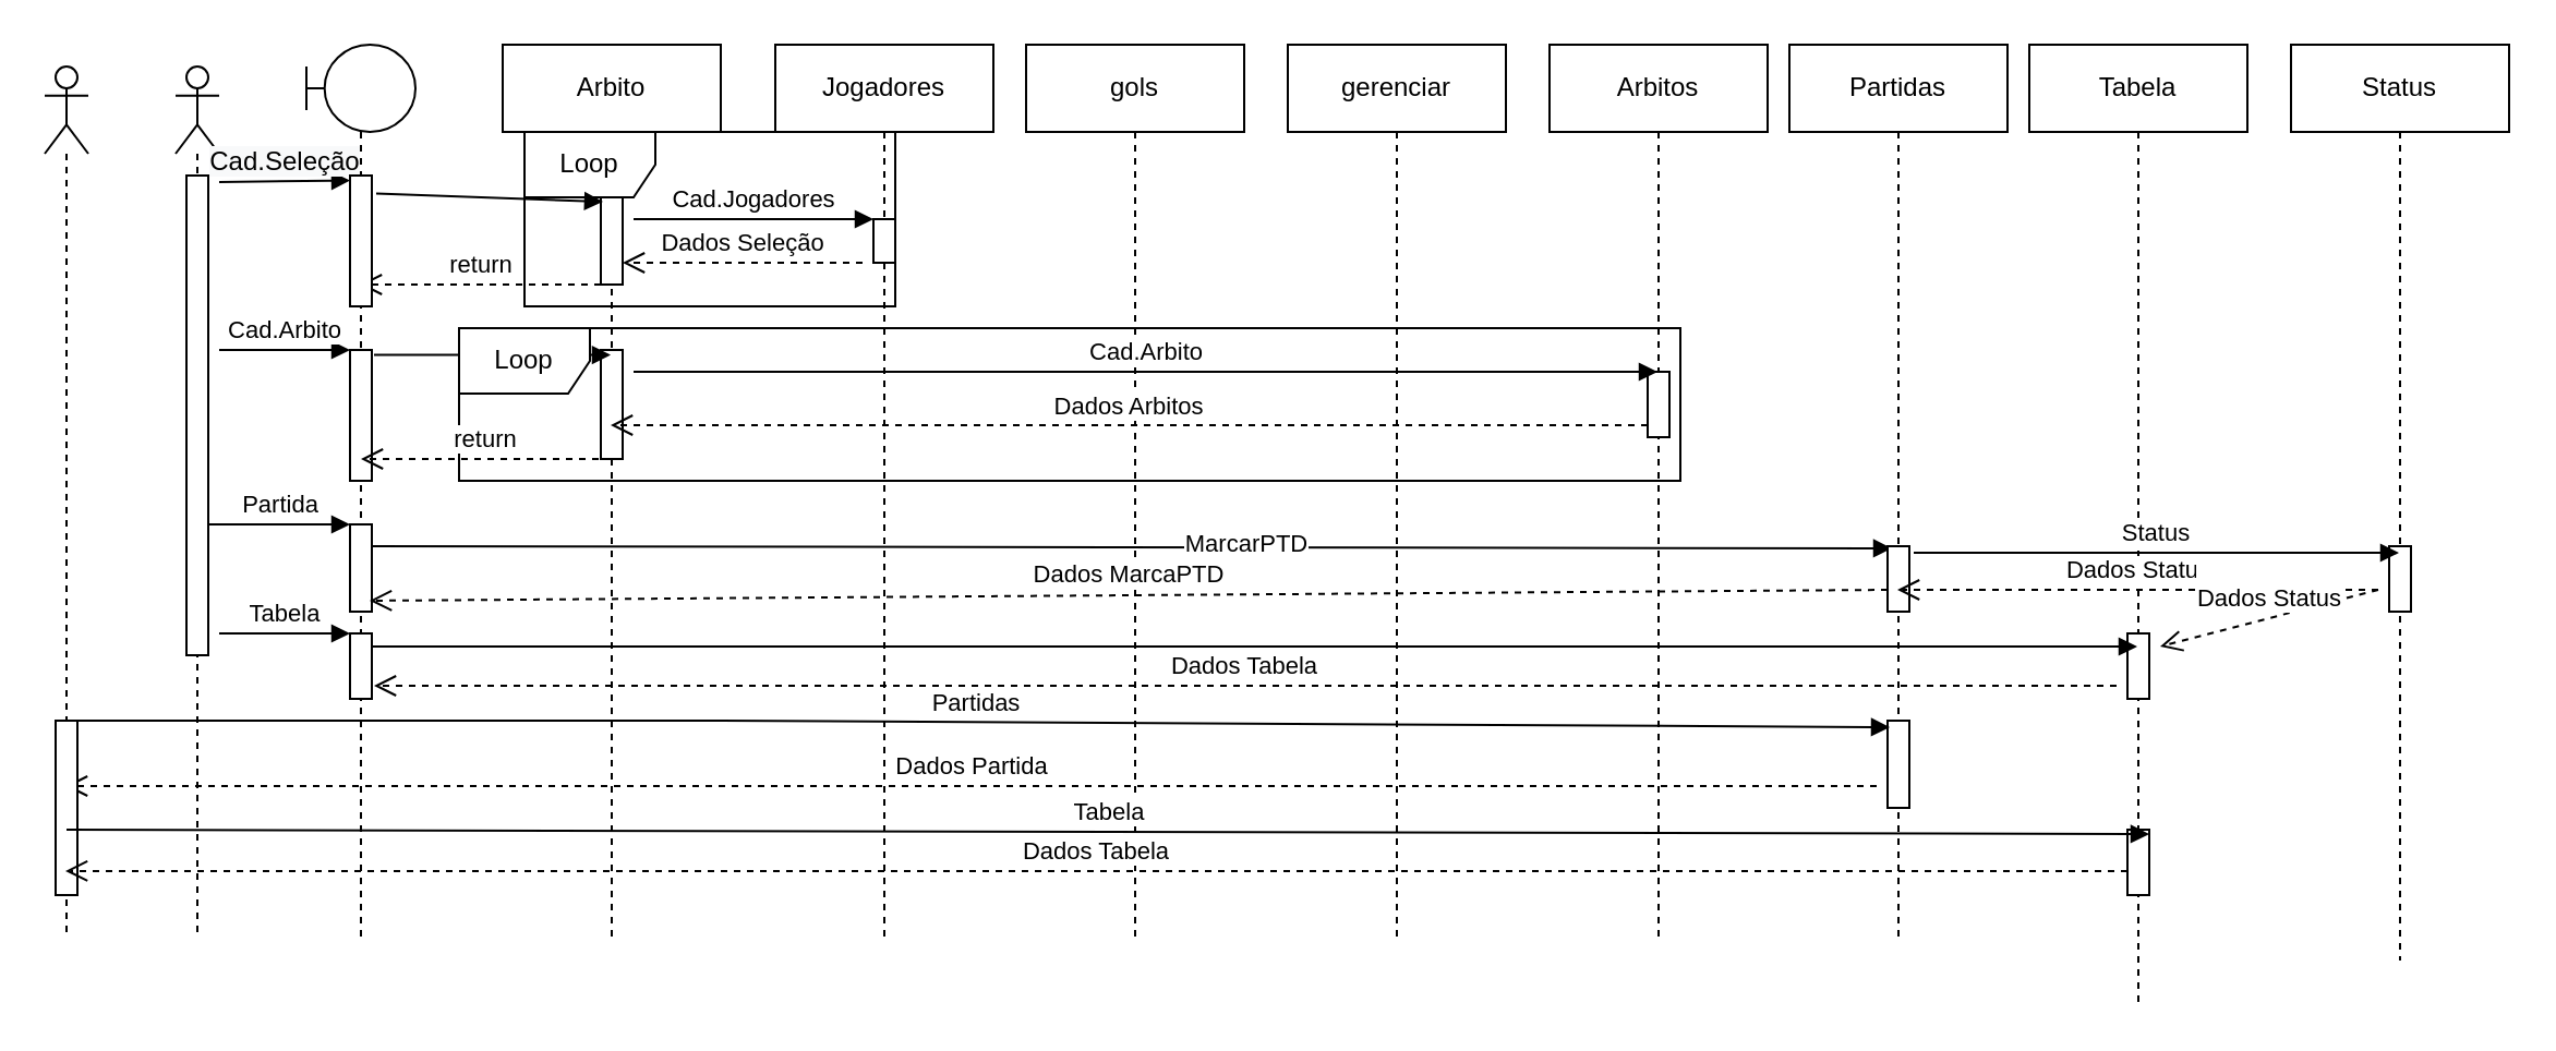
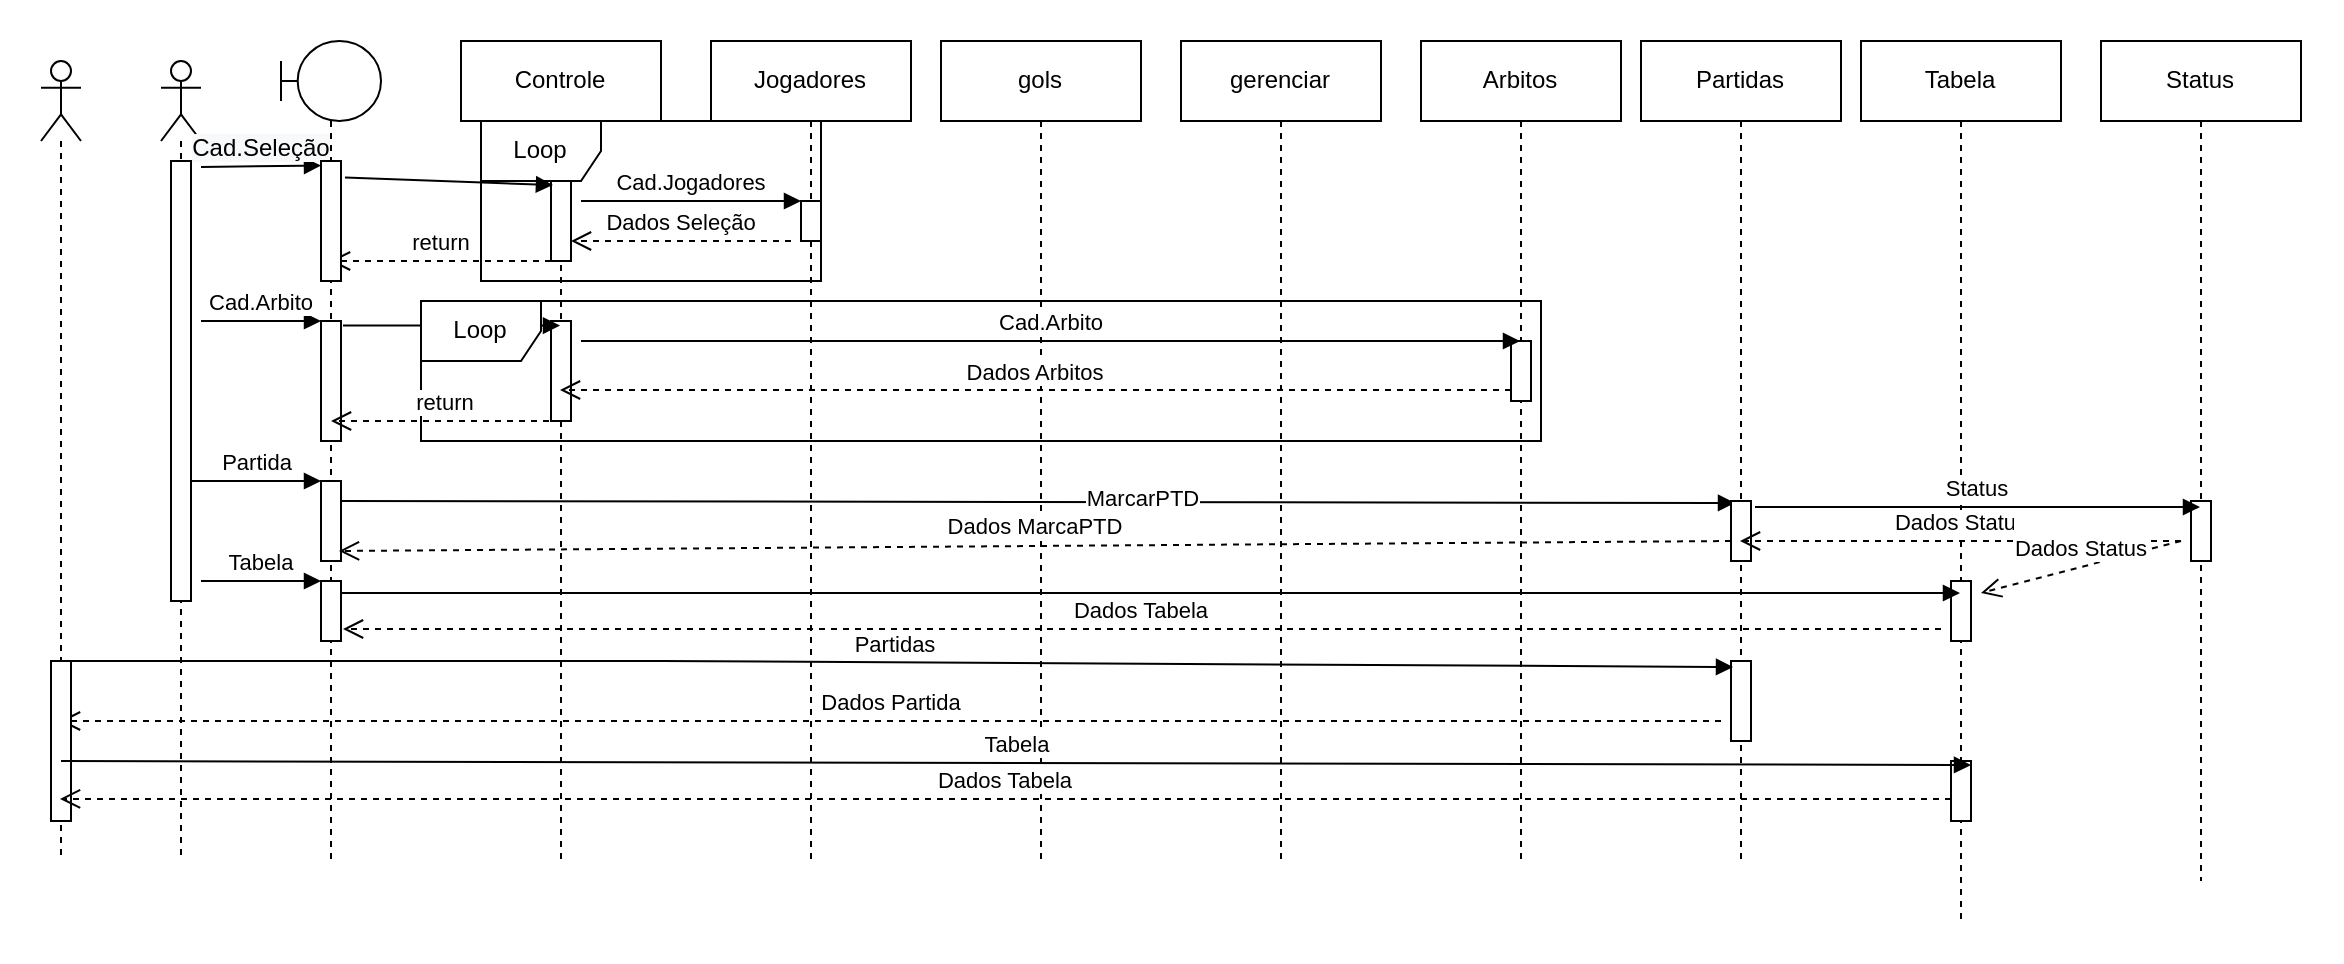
  <mxCell id="0" />
  <mxCell id="1" parent="0" />
  <mxCell id="2" value="" style="shape=umlLifeline;participant=umlActor;perimeter=lifelinePerimeter;whiteSpace=wrap;html=1;container=1;collapsible=0;recursiveResize=0;verticalAlign=top;spacingTop=36;outlineConnect=0;" vertex="1" parent="1"><mxGeometry x="80" y="30" width="20" height="400" as="geometry" /></mxCell>
  <mxCell id="3" value="" style="html=1;points=[];perimeter=orthogonalPerimeter;" vertex="1" parent="2"><mxGeometry x="5" y="50" width="10" height="220" as="geometry" /></mxCell>
  <mxCell id="4" value="Tabela" style="html=1;verticalAlign=bottom;endArrow=block;rounded=0;" edge="1" parent="2"><mxGeometry width="80" relative="1" as="geometry"><mxPoint x="20" y="260" as="sourcePoint" /><mxPoint x="80" y="260" as="targetPoint" /></mxGeometry></mxCell>
  <mxCell id="5" value="&lt;span style=&quot;font-size: 12px; background-color: rgb(248, 249, 250);&quot;&gt;Cad.Seleção&lt;/span&gt;" style="html=1;verticalAlign=bottom;endArrow=block;rounded=0;entryX=0;entryY=0.038;entryDx=0;entryDy=0;entryPerimeter=0;" edge="1" parent="1" target="18"><mxGeometry width="80" relative="1" as="geometry"><mxPoint x="100" y="83" as="sourcePoint" /><mxPoint x="180" y="100" as="targetPoint" /><Array as="points" /></mxGeometry></mxCell>
- <mxCell id="6" value="Arbito" style="shape=umlLifeline;perimeter=lifelinePerimeter;whiteSpace=wrap;html=1;container=1;collapsible=0;recursiveResize=0;outlineConnect=0;" vertex="1" parent="1"><mxGeometry x="230" y="20" width="100" height="410" as="geometry" /></mxCell>
+ <mxCell id="6" value="Controle" style="shape=umlLifeline;perimeter=lifelinePerimeter;whiteSpace=wrap;html=1;container=1;collapsible=0;recursiveResize=0;outlineConnect=0;" vertex="1" parent="1"><mxGeometry x="230" y="20" width="100" height="410" as="geometry" /></mxCell>
  <mxCell id="7" value="" style="html=1;points=[];perimeter=orthogonalPerimeter;" vertex="1" parent="6"><mxGeometry x="45" y="70" width="10" height="40" as="geometry" /></mxCell>
  <mxCell id="8" value="return" style="html=1;verticalAlign=bottom;endArrow=open;dashed=1;endSize=8;rounded=0;" edge="1" parent="6" target="17"><mxGeometry relative="1" as="geometry"><mxPoint x="45" y="110" as="sourcePoint" /><mxPoint x="-35" y="110" as="targetPoint" /></mxGeometry></mxCell>
  <mxCell id="9" value="" style="html=1;points=[];perimeter=orthogonalPerimeter;" vertex="1" parent="6"><mxGeometry x="45" y="140" width="10" height="50" as="geometry" /></mxCell>
  <mxCell id="10" value="Jogadores" style="shape=umlLifeline;perimeter=lifelinePerimeter;whiteSpace=wrap;html=1;container=1;collapsible=0;recursiveResize=0;outlineConnect=0;" vertex="1" parent="1"><mxGeometry x="355" y="20" width="100" height="410" as="geometry" /></mxCell>
  <mxCell id="11" value="" style="html=1;points=[];perimeter=orthogonalPerimeter;" vertex="1" parent="10"><mxGeometry x="45" y="80" width="10" height="20" as="geometry" /></mxCell>
  <mxCell id="12" value="Dados Seleção" style="html=1;verticalAlign=bottom;endArrow=open;dashed=1;endSize=8;rounded=0;" edge="1" parent="10" target="7"><mxGeometry relative="1" as="geometry"><mxPoint x="40" y="100" as="sourcePoint" /><mxPoint x="-70" y="100" as="targetPoint" /></mxGeometry></mxCell>
  <mxCell id="13" value="Loop" style="shape=umlFrame;whiteSpace=wrap;html=1;" vertex="1" parent="10"><mxGeometry x="-115" y="40" width="170" height="80" as="geometry" /></mxCell>
  <mxCell id="14" value="Cad.Jogadores" style="html=1;verticalAlign=bottom;endArrow=block;rounded=0;entryX=0;entryY=0;entryDx=0;entryDy=0;entryPerimeter=0;" edge="1" parent="1" target="11"><mxGeometry width="80" relative="1" as="geometry"><mxPoint x="290" y="100" as="sourcePoint" /><mxPoint x="300" y="100" as="targetPoint" /><Array as="points"><mxPoint x="380" y="100" /></Array></mxGeometry></mxCell>
  <mxCell id="15" value="gols" style="shape=umlLifeline;perimeter=lifelinePerimeter;whiteSpace=wrap;html=1;container=1;collapsible=0;recursiveResize=0;outlineConnect=0;" vertex="1" parent="1"><mxGeometry x="470" y="20" width="100" height="410" as="geometry" /></mxCell>
  <mxCell id="16" value="gerenciar" style="shape=umlLifeline;perimeter=lifelinePerimeter;whiteSpace=wrap;html=1;container=1;collapsible=0;recursiveResize=0;outlineConnect=0;" vertex="1" parent="1"><mxGeometry x="590" y="20" width="100" height="410" as="geometry" /></mxCell>
  <mxCell id="17" value="" style="shape=umlLifeline;participant=umlBoundary;perimeter=lifelinePerimeter;whiteSpace=wrap;html=1;container=1;collapsible=0;recursiveResize=0;verticalAlign=top;spacingTop=36;outlineConnect=0;" vertex="1" parent="1"><mxGeometry x="140" y="20" width="50" height="410" as="geometry" /></mxCell>
  <mxCell id="18" value="" style="html=1;points=[];perimeter=orthogonalPerimeter;" vertex="1" parent="17"><mxGeometry x="20" y="60" width="10" height="60" as="geometry" /></mxCell>
  <mxCell id="19" value="" style="html=1;points=[];perimeter=orthogonalPerimeter;" vertex="1" parent="17"><mxGeometry x="20" y="140" width="10" height="60" as="geometry" /></mxCell>
  <mxCell id="20" value="" style="html=1;points=[];perimeter=orthogonalPerimeter;" vertex="1" parent="17"><mxGeometry x="20" y="220" width="10" height="40" as="geometry" /></mxCell>
  <mxCell id="21" value="" style="html=1;verticalAlign=bottom;endArrow=block;rounded=0;entryX=0.2;entryY=0.033;entryDx=0;entryDy=0;entryPerimeter=0;" edge="1" parent="17" target="35"><mxGeometry width="80" relative="1" as="geometry"><mxPoint x="30" y="230" as="sourcePoint" /><mxPoint x="720" y="230" as="targetPoint" /></mxGeometry></mxCell>
  <mxCell id="22" value="MarcarPTD" style="edgeLabel;html=1;align=center;verticalAlign=middle;resizable=0;points=[];" connectable="0" vertex="1" parent="21"><mxGeometry x="0.148" y="2" relative="1" as="geometry"><mxPoint as="offset" /></mxGeometry></mxCell>
  <mxCell id="23" value="" style="html=1;points=[];perimeter=orthogonalPerimeter;" vertex="1" parent="17"><mxGeometry x="20" y="270" width="10" height="30" as="geometry" /></mxCell>
  <mxCell id="24" value="" style="html=1;verticalAlign=bottom;endArrow=block;rounded=0;exitX=1.2;exitY=0.138;exitDx=0;exitDy=0;exitPerimeter=0;entryX=0.1;entryY=0.05;entryDx=0;entryDy=0;entryPerimeter=0;" edge="1" parent="1" source="18" target="7"><mxGeometry width="80" relative="1" as="geometry"><mxPoint x="180" y="90" as="sourcePoint" /><mxPoint x="260" y="90" as="targetPoint" /></mxGeometry></mxCell>
  <mxCell id="25" value="Cad.Arbito" style="html=1;verticalAlign=bottom;endArrow=block;rounded=0;" edge="1" parent="1"><mxGeometry width="80" relative="1" as="geometry"><mxPoint x="100" y="160" as="sourcePoint" /><mxPoint x="160" y="160" as="targetPoint" /></mxGeometry></mxCell>
  <mxCell id="26" value="" style="html=1;verticalAlign=bottom;endArrow=block;rounded=0;exitX=1.1;exitY=0.038;exitDx=0;exitDy=0;exitPerimeter=0;" edge="1" parent="1" source="19" target="6"><mxGeometry width="80" relative="1" as="geometry"><mxPoint x="170" y="160" as="sourcePoint" /><mxPoint x="250" y="160" as="targetPoint" /><Array as="points" /></mxGeometry></mxCell>
  <mxCell id="27" value="Arbitos" style="shape=umlLifeline;perimeter=lifelinePerimeter;whiteSpace=wrap;html=1;container=1;collapsible=0;recursiveResize=0;outlineConnect=0;" vertex="1" parent="1"><mxGeometry x="710" y="20" width="100" height="410" as="geometry" /></mxCell>
  <mxCell id="28" value="" style="html=1;points=[];perimeter=orthogonalPerimeter;" vertex="1" parent="27"><mxGeometry x="45" y="150" width="10" height="30" as="geometry" /></mxCell>
  <mxCell id="29" value="Dados Arbitos" style="html=1;verticalAlign=bottom;endArrow=open;dashed=1;endSize=8;rounded=0;" edge="1" parent="27" target="6"><mxGeometry relative="1" as="geometry"><mxPoint x="45" y="174.5" as="sourcePoint" /><mxPoint x="-35" y="174.5" as="targetPoint" /></mxGeometry></mxCell>
  <mxCell id="30" value="Loop" style="shape=umlFrame;whiteSpace=wrap;html=1;" vertex="1" parent="27"><mxGeometry x="-500" y="130" width="560" height="70" as="geometry" /></mxCell>
  <mxCell id="31" value="return" style="html=1;verticalAlign=bottom;endArrow=open;dashed=1;endSize=8;rounded=0;" edge="1" parent="27"><mxGeometry relative="1" as="geometry"><mxPoint x="-430" y="190" as="sourcePoint" /><mxPoint x="-545" y="190" as="targetPoint" /></mxGeometry></mxCell>
  <mxCell id="32" value="Dados Partida" style="html=1;verticalAlign=bottom;endArrow=open;dashed=1;endSize=8;rounded=0;" edge="1" parent="27" target="49"><mxGeometry relative="1" as="geometry"><mxPoint x="150" y="340" as="sourcePoint" /><mxPoint x="70" y="340" as="targetPoint" /></mxGeometry></mxCell>
  <mxCell id="33" value="Cad.Arbito" style="html=1;verticalAlign=bottom;endArrow=block;rounded=0;" edge="1" parent="1" target="27"><mxGeometry width="80" relative="1" as="geometry"><mxPoint x="290" y="170" as="sourcePoint" /><mxPoint x="370" y="169.5" as="targetPoint" /></mxGeometry></mxCell>
  <mxCell id="34" value="Partidas" style="shape=umlLifeline;perimeter=lifelinePerimeter;whiteSpace=wrap;html=1;container=1;collapsible=0;recursiveResize=0;outlineConnect=0;" vertex="1" parent="1"><mxGeometry x="820" y="20" width="100" height="410" as="geometry" /></mxCell>
  <mxCell id="35" value="" style="html=1;points=[];perimeter=orthogonalPerimeter;" vertex="1" parent="34"><mxGeometry x="45" y="230" width="10" height="30" as="geometry" /></mxCell>
  <mxCell id="36" value="Dados MarcaPTD" style="html=1;verticalAlign=bottom;endArrow=open;dashed=1;endSize=8;rounded=0;entryX=0.9;entryY=0.875;entryDx=0;entryDy=0;entryPerimeter=0;" edge="1" parent="34" target="20"><mxGeometry relative="1" as="geometry"><mxPoint x="45" y="250" as="sourcePoint" /><mxPoint x="-35" y="250" as="targetPoint" /></mxGeometry></mxCell>
  <mxCell id="37" value="Dados Tabela" style="html=1;verticalAlign=bottom;endArrow=open;dashed=1;endSize=8;rounded=0;entryX=1.1;entryY=0.8;entryDx=0;entryDy=0;entryPerimeter=0;" edge="1" parent="34" target="23"><mxGeometry relative="1" as="geometry"><mxPoint x="150" y="294" as="sourcePoint" /><mxPoint x="70" y="300" as="targetPoint" /></mxGeometry></mxCell>
  <mxCell id="38" value="" style="html=1;points=[];perimeter=orthogonalPerimeter;" vertex="1" parent="34"><mxGeometry x="45" y="310" width="10" height="40" as="geometry" /></mxCell>
  <mxCell id="39" value="Partida" style="html=1;verticalAlign=bottom;endArrow=block;rounded=0;" edge="1" parent="1" source="3"><mxGeometry width="80" relative="1" as="geometry"><mxPoint x="100" y="240" as="sourcePoint" /><mxPoint x="160" y="240" as="targetPoint" /></mxGeometry></mxCell>
  <mxCell id="40" value="Tabela" style="shape=umlLifeline;perimeter=lifelinePerimeter;whiteSpace=wrap;html=1;container=1;collapsible=0;recursiveResize=0;outlineConnect=0;" vertex="1" parent="1"><mxGeometry x="930" y="20" width="100" height="440" as="geometry" /></mxCell>
  <mxCell id="41" value="" style="html=1;points=[];perimeter=orthogonalPerimeter;" vertex="1" parent="40"><mxGeometry x="45" y="270" width="10" height="30" as="geometry" /></mxCell>
  <mxCell id="42" value="Dados Status" style="html=1;verticalAlign=bottom;endArrow=open;dashed=1;endSize=8;rounded=0;" edge="1" parent="40" target="34"><mxGeometry relative="1" as="geometry"><mxPoint x="160" y="250" as="sourcePoint" /><mxPoint x="80" y="250" as="targetPoint" /></mxGeometry></mxCell>
  <mxCell id="43" value="&lt;br&gt;Dados Status" style="html=1;verticalAlign=bottom;endArrow=open;dashed=1;endSize=8;rounded=0;entryX=1.5;entryY=0.2;entryDx=0;entryDy=0;entryPerimeter=0;" edge="1" parent="40" target="41"><mxGeometry relative="1" as="geometry"><mxPoint x="160" y="250" as="sourcePoint" /><mxPoint x="60" y="280" as="targetPoint" /></mxGeometry></mxCell>
  <mxCell id="44" value="" style="html=1;points=[];perimeter=orthogonalPerimeter;" vertex="1" parent="40"><mxGeometry x="45" y="360" width="10" height="30" as="geometry" /></mxCell>
  <mxCell id="45" value="Status" style="shape=umlLifeline;perimeter=lifelinePerimeter;whiteSpace=wrap;html=1;container=1;collapsible=0;recursiveResize=0;outlineConnect=0;" vertex="1" parent="1"><mxGeometry x="1050" y="20" width="100" height="420" as="geometry" /></mxCell>
  <mxCell id="46" value="" style="html=1;points=[];perimeter=orthogonalPerimeter;" vertex="1" parent="45"><mxGeometry x="45" y="230" width="10" height="30" as="geometry" /></mxCell>
  <mxCell id="47" value="" style="html=1;verticalAlign=bottom;endArrow=block;rounded=0;exitX=1;exitY=0.2;exitDx=0;exitDy=0;exitPerimeter=0;" edge="1" parent="1" source="23" target="40"><mxGeometry width="80" relative="1" as="geometry"><mxPoint x="880" y="300" as="sourcePoint" /><mxPoint x="960" y="300" as="targetPoint" /></mxGeometry></mxCell>
  <mxCell id="48" value="Status" style="html=1;verticalAlign=bottom;endArrow=block;rounded=0;exitX=1.2;exitY=0.1;exitDx=0;exitDy=0;exitPerimeter=0;" edge="1" parent="1" source="35" target="45"><mxGeometry width="80" relative="1" as="geometry"><mxPoint x="880" y="250" as="sourcePoint" /><mxPoint x="960" y="250" as="targetPoint" /></mxGeometry></mxCell>
  <mxCell id="49" value="" style="shape=umlLifeline;participant=umlActor;perimeter=lifelinePerimeter;whiteSpace=wrap;html=1;container=1;collapsible=0;recursiveResize=0;verticalAlign=top;spacingTop=36;outlineConnect=0;" vertex="1" parent="1"><mxGeometry x="20" y="30" width="20" height="400" as="geometry" /></mxCell>
  <mxCell id="50" value="" style="html=1;points=[];perimeter=orthogonalPerimeter;" vertex="1" parent="49"><mxGeometry x="5" y="300" width="10" height="80" as="geometry" /></mxCell>
  <mxCell id="51" value="Partidas" style="html=1;verticalAlign=bottom;endArrow=block;rounded=0;entryX=0.1;entryY=0.075;entryDx=0;entryDy=0;entryPerimeter=0;" edge="1" parent="1" source="49" target="38"><mxGeometry width="80" relative="1" as="geometry"><mxPoint x="40" y="330" as="sourcePoint" /><mxPoint x="120" y="330" as="targetPoint" /><Array as="points"><mxPoint x="330" y="330" /></Array></mxGeometry></mxCell>
  <mxCell id="52" value="Tabela" style="html=1;verticalAlign=bottom;endArrow=block;rounded=0;exitX=0.5;exitY=0.625;exitDx=0;exitDy=0;exitPerimeter=0;entryX=1;entryY=0.067;entryDx=0;entryDy=0;entryPerimeter=0;" edge="1" parent="1" source="50" target="44"><mxGeometry width="80" relative="1" as="geometry"><mxPoint x="40" y="380" as="sourcePoint" /><mxPoint x="120" y="380" as="targetPoint" /></mxGeometry></mxCell>
  <mxCell id="53" value="Dados Tabela" style="html=1;verticalAlign=bottom;endArrow=open;dashed=1;endSize=8;rounded=0;exitX=0;exitY=0.633;exitDx=0;exitDy=0;exitPerimeter=0;" edge="1" parent="1" source="44" target="49"><mxGeometry relative="1" as="geometry"><mxPoint x="970" y="400" as="sourcePoint" /><mxPoint x="890" y="400" as="targetPoint" /></mxGeometry></mxCell>
